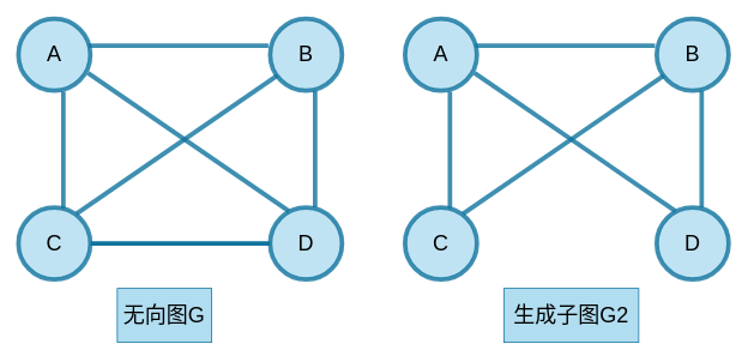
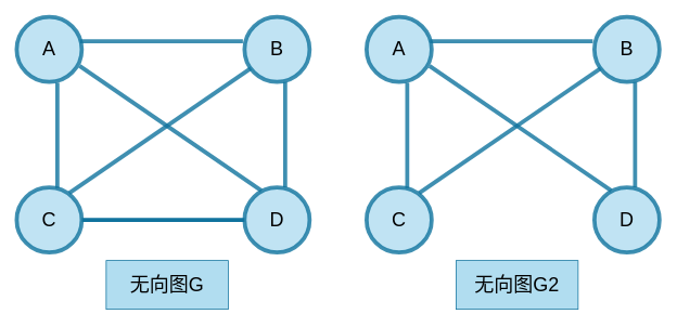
  <mxCell id="0" />
  <mxCell id="1" parent="0" />
  <mxCell id="2" value="&lt;font style=&quot;font-size: 24px;&quot;&gt;A&lt;/font&gt;" style="ellipse;whiteSpace=wrap;html=1;aspect=fixed;strokeWidth=5;strokeColor=#10739e;shadow=0;opacity=80;snapToPoint=1;fixDash=0;metaEdit=0;backgroundOutline=0;fillColor=#b1ddf0;" vertex="1" parent="1"><mxGeometry x="20" y="20" width="80" height="80" as="geometry" /></mxCell>
  <mxCell id="3" value="&lt;font style=&quot;font-size: 24px;&quot;&gt;D&lt;/font&gt;" style="ellipse;whiteSpace=wrap;html=1;aspect=fixed;strokeWidth=5;strokeColor=#10739e;shadow=0;opacity=80;snapToPoint=1;fixDash=0;metaEdit=0;backgroundOutline=0;fillColor=#b1ddf0;" vertex="1" parent="1"><mxGeometry x="300" y="230" width="80" height="80" as="geometry" /></mxCell>
  <mxCell id="4" style="edgeStyle=orthogonalEdgeStyle;rounded=0;orthogonalLoop=1;jettySize=auto;html=1;exitX=1;exitY=0.5;exitDx=0;exitDy=0;entryX=0;entryY=0.5;entryDx=0;entryDy=0;strokeWidth=5;endArrow=none;endFill=0;fillColor=#b1ddf0;strokeColor=#10739e;" edge="1" parent="1" source="5" target="3"><mxGeometry relative="1" as="geometry" /></mxCell>
  <mxCell id="5" value="&lt;font style=&quot;font-size: 24px;&quot;&gt;C&lt;/font&gt;" style="ellipse;whiteSpace=wrap;html=1;aspect=fixed;strokeWidth=5;strokeColor=#10739e;shadow=0;opacity=80;snapToPoint=1;fixDash=0;metaEdit=0;backgroundOutline=0;fillColor=#b1ddf0;" vertex="1" parent="1"><mxGeometry x="20" y="230" width="80" height="80" as="geometry" /></mxCell>
  <mxCell id="6" value="&lt;font style=&quot;font-size: 24px;&quot;&gt;B&lt;/font&gt;" style="ellipse;whiteSpace=wrap;html=1;aspect=fixed;strokeWidth=5;strokeColor=#10739e;shadow=0;opacity=80;snapToPoint=1;fixDash=0;metaEdit=0;backgroundOutline=0;fillColor=#b1ddf0;" vertex="1" parent="1"><mxGeometry x="300" y="20" width="80" height="80" as="geometry" /></mxCell>
  <mxCell id="7" value="" style="endArrow=none;html=1;rounded=0;exitX=1;exitY=0.5;exitDx=0;exitDy=0;entryX=0;entryY=0.5;entryDx=0;entryDy=0;strokeWidth=5;strokeColor=#10739e;shadow=0;opacity=80;snapToPoint=1;fixDash=0;metaEdit=0;backgroundOutline=0;endFill=0;startArrow=none;startFill=0;fillColor=#b1ddf0;" edge="1" parent="1"><mxGeometry width="50" height="50" relative="1" as="geometry"><mxPoint x="98" y="50" as="sourcePoint" /><mxPoint x="298" y="50" as="targetPoint" /><Array as="points"><mxPoint x="158" y="50" /></Array></mxGeometry></mxCell>
  <mxCell id="8" value="" style="endArrow=none;html=1;rounded=0;entryX=0;entryY=1;entryDx=0;entryDy=0;strokeWidth=5;strokeColor=#10739e;shadow=0;opacity=80;snapToPoint=1;fixDash=0;metaEdit=0;backgroundOutline=0;endFill=0;fillColor=#b1ddf0;startArrow=none;startFill=0;" edge="1" parent="1"><mxGeometry width="50" height="50" relative="1" as="geometry"><mxPoint x="84.5" y="237" as="sourcePoint" /><mxPoint x="307.716" y="83.284" as="targetPoint" /></mxGeometry></mxCell>
  <mxCell id="9" value="" style="endArrow=none;html=1;rounded=0;exitX=1;exitY=1;exitDx=0;exitDy=0;strokeWidth=5;strokeColor=#10739e;shadow=0;opacity=80;snapToPoint=1;fixDash=0;metaEdit=0;backgroundOutline=0;endFill=0;fillColor=#b1ddf0;startArrow=none;startFill=0;" edge="1" parent="1"><mxGeometry width="50" height="50" relative="1" as="geometry"><mxPoint x="97.284" y="80.284" as="sourcePoint" /><mxPoint x="320.833" y="234" as="targetPoint" /></mxGeometry></mxCell>
  <mxCell id="10" value="" style="endArrow=none;html=1;rounded=0;exitX=0.5;exitY=1;exitDx=0;exitDy=0;entryX=0.5;entryY=0;entryDx=0;entryDy=0;strokeWidth=5;strokeColor=#10739e;shadow=0;opacity=80;snapToPoint=1;fixDash=0;metaEdit=0;backgroundOutline=0;endFill=0;startArrow=none;startFill=0;fillColor=#b1ddf0;" edge="1" parent="1"><mxGeometry width="50" height="50" relative="1" as="geometry"><mxPoint x="70" y="101" as="sourcePoint" /><mxPoint x="70" y="231" as="targetPoint" /></mxGeometry></mxCell>
  <mxCell id="11" value="" style="endArrow=none;html=1;rounded=0;exitX=0.5;exitY=1;exitDx=0;exitDy=0;strokeWidth=5;strokeColor=#10739e;shadow=0;opacity=80;snapToPoint=1;fixDash=0;metaEdit=0;backgroundOutline=0;endFill=0;startArrow=none;startFill=0;fillColor=#b1ddf0;" edge="1" parent="1"><mxGeometry width="50" height="50" relative="1" as="geometry"><mxPoint x="350" y="100" as="sourcePoint" /><mxPoint x="350" y="230" as="targetPoint" /></mxGeometry></mxCell>
- <mxCell id="12" value="&lt;font style=&quot;font-size: 24px;&quot;&gt;无向图G&lt;/font&gt;" style="rounded=0;whiteSpace=wrap;html=1;fillColor=#b1ddf0;strokeColor=#10739e;" vertex="1" parent="1"><mxGeometry x="130" y="320" width="105" height="60" as="geometry" /></mxCell>
+ <mxCell id="12" value="&lt;font style=&quot;font-size: 24px;&quot;&gt;无向图G&lt;/font&gt;" style="rounded=0;whiteSpace=wrap;html=1;fillColor=#b1ddf0;strokeColor=#10739e;" vertex="1" parent="1"><mxGeometry x="130" y="320" width="150" height="60" as="geometry" /></mxCell>
  <mxCell id="13" value="&lt;font style=&quot;font-size: 24px;&quot;&gt;A&lt;/font&gt;" style="ellipse;whiteSpace=wrap;html=1;aspect=fixed;strokeWidth=5;strokeColor=#10739e;shadow=0;opacity=80;snapToPoint=1;fixDash=0;metaEdit=0;backgroundOutline=0;fillColor=#b1ddf0;" vertex="1" parent="1"><mxGeometry x="450" y="20" width="80" height="80" as="geometry" /></mxCell>
  <mxCell id="14" value="&lt;font style=&quot;font-size: 24px;&quot;&gt;D&lt;/font&gt;" style="ellipse;whiteSpace=wrap;html=1;aspect=fixed;strokeWidth=5;strokeColor=#10739e;shadow=0;opacity=80;snapToPoint=1;fixDash=0;metaEdit=0;backgroundOutline=0;fillColor=#b1ddf0;" vertex="1" parent="1"><mxGeometry x="730" y="230" width="80" height="80" as="geometry" /></mxCell>
  <mxCell id="15" value="&lt;font style=&quot;font-size: 24px;&quot;&gt;C&lt;/font&gt;" style="ellipse;whiteSpace=wrap;html=1;aspect=fixed;strokeWidth=5;strokeColor=#10739e;shadow=0;opacity=80;snapToPoint=1;fixDash=0;metaEdit=0;backgroundOutline=0;fillColor=#b1ddf0;" vertex="1" parent="1"><mxGeometry x="450" y="230" width="80" height="80" as="geometry" /></mxCell>
  <mxCell id="16" value="&lt;font style=&quot;font-size: 24px;&quot;&gt;B&lt;/font&gt;" style="ellipse;whiteSpace=wrap;html=1;aspect=fixed;strokeWidth=5;strokeColor=#10739e;shadow=0;opacity=80;snapToPoint=1;fixDash=0;metaEdit=0;backgroundOutline=0;fillColor=#b1ddf0;" vertex="1" parent="1"><mxGeometry x="730" y="20" width="80" height="80" as="geometry" /></mxCell>
  <mxCell id="17" value="" style="endArrow=none;html=1;rounded=0;exitX=1;exitY=0.5;exitDx=0;exitDy=0;entryX=0;entryY=0.5;entryDx=0;entryDy=0;strokeWidth=5;strokeColor=#10739e;shadow=0;opacity=80;snapToPoint=1;fixDash=0;metaEdit=0;backgroundOutline=0;endFill=0;startArrow=none;startFill=0;fillColor=#b1ddf0;" edge="1" parent="1"><mxGeometry width="50" height="50" relative="1" as="geometry"><mxPoint x="528" y="50" as="sourcePoint" /><mxPoint x="728" y="50" as="targetPoint" /><Array as="points"><mxPoint x="588" y="50" /></Array></mxGeometry></mxCell>
  <mxCell id="18" value="" style="endArrow=none;html=1;rounded=0;entryX=0;entryY=1;entryDx=0;entryDy=0;strokeWidth=5;strokeColor=#10739e;shadow=0;opacity=80;snapToPoint=1;fixDash=0;metaEdit=0;backgroundOutline=0;endFill=0;fillColor=#b1ddf0;startArrow=none;startFill=0;" edge="1" parent="1"><mxGeometry width="50" height="50" relative="1" as="geometry"><mxPoint x="514.5" y="237" as="sourcePoint" /><mxPoint x="737.716" y="83.284" as="targetPoint" /></mxGeometry></mxCell>
  <mxCell id="19" value="" style="endArrow=none;html=1;rounded=0;exitX=1;exitY=1;exitDx=0;exitDy=0;strokeWidth=5;strokeColor=#10739e;shadow=0;opacity=80;snapToPoint=1;fixDash=0;metaEdit=0;backgroundOutline=0;endFill=0;fillColor=#b1ddf0;startArrow=none;startFill=0;" edge="1" parent="1"><mxGeometry width="50" height="50" relative="1" as="geometry"><mxPoint x="527.284" y="80.284" as="sourcePoint" /><mxPoint x="750.833" y="234" as="targetPoint" /></mxGeometry></mxCell>
  <mxCell id="20" value="" style="endArrow=none;html=1;rounded=0;exitX=0.5;exitY=1;exitDx=0;exitDy=0;entryX=0.5;entryY=0;entryDx=0;entryDy=0;strokeWidth=5;strokeColor=#10739e;shadow=0;opacity=80;snapToPoint=1;fixDash=0;metaEdit=0;backgroundOutline=0;endFill=0;startArrow=none;startFill=0;fillColor=#b1ddf0;" edge="1" parent="1"><mxGeometry width="50" height="50" relative="1" as="geometry"><mxPoint x="500" y="101" as="sourcePoint" /><mxPoint x="500" y="231" as="targetPoint" /></mxGeometry></mxCell>
  <mxCell id="21" value="" style="endArrow=none;html=1;rounded=0;exitX=0.5;exitY=1;exitDx=0;exitDy=0;strokeWidth=5;strokeColor=#10739e;shadow=0;opacity=80;snapToPoint=1;fixDash=0;metaEdit=0;backgroundOutline=0;endFill=0;startArrow=none;startFill=0;fillColor=#b1ddf0;" edge="1" parent="1"><mxGeometry width="50" height="50" relative="1" as="geometry"><mxPoint x="780" y="100" as="sourcePoint" /><mxPoint x="780" y="230" as="targetPoint" /></mxGeometry></mxCell>
- <mxCell id="22" value="&lt;font style=&quot;font-size: 24px;&quot;&gt;生成子图G2&lt;/font&gt;" style="rounded=0;whiteSpace=wrap;html=1;fillColor=#b1ddf0;strokeColor=#10739e;" vertex="1" parent="1"><mxGeometry x="560" y="320" width="150" height="60" as="geometry" /></mxCell>
+ <mxCell id="22" value="&lt;font style=&quot;font-size: 24px;&quot;&gt;无向图G2&lt;/font&gt;" style="rounded=0;whiteSpace=wrap;html=1;fillColor=#b1ddf0;strokeColor=#10739e;" vertex="1" parent="1"><mxGeometry x="560" y="320" width="150" height="60" as="geometry" /></mxCell>
